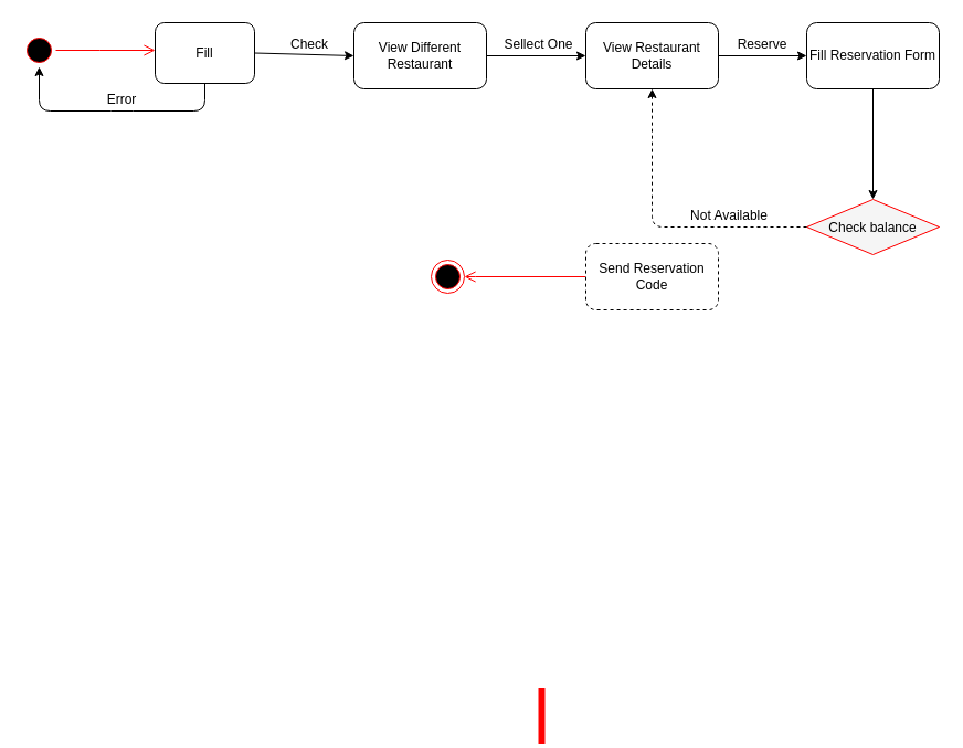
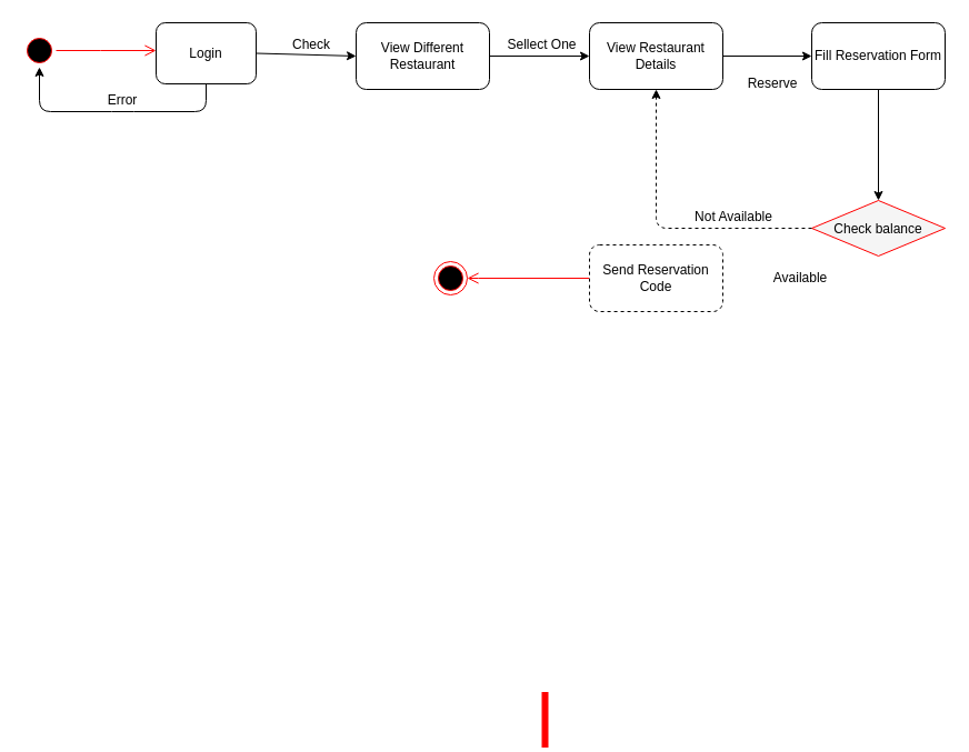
  <mxCell id="0" />
  <mxCell id="1" parent="0" />
  <mxCell id="2" value="" style="ellipse;shape=endState;fillColor=#000000;strokeColor=#ff0000" vertex="1" parent="1"><mxGeometry x="390" y="235" width="30" height="30" as="geometry" /></mxCell>
  <mxCell id="3" value="" style="ellipse;shape=startState;fillColor=#000000;strokeColor=#ff0000;" parent="1" vertex="1"><mxGeometry x="20" y="30" width="30" height="30" as="geometry" /></mxCell>
  <mxCell id="4" value="" style="edgeStyle=elbowEdgeStyle;elbow=horizontal;verticalAlign=bottom;endArrow=open;endSize=8;strokeColor=#FF0000;endFill=1;rounded=0" parent="1" source="3" edge="1"><mxGeometry x="484.5" y="148" as="geometry"><mxPoint x="140" y="45" as="targetPoint" /><Array as="points"><mxPoint x="90" y="45" /></Array></mxGeometry></mxCell>
  <mxCell id="5" value="Check balance" style="rhombus;fillColor=#f5f5f5;strokeColor=#ff0000;" parent="1" vertex="1"><mxGeometry x="730" y="180" width="120" height="50" as="geometry" /></mxCell>
  <mxCell id="6" value="" style="shape=line;strokeWidth=6;strokeColor=#ff0000;rotation=90" parent="1" vertex="1"><mxGeometry x="465" y="640" width="50" height="15" as="geometry" /></mxCell>
- <mxCell id="7" value="Fill" style="rounded=1;whiteSpace=wrap;html=1;" vertex="1" parent="1"><mxGeometry x="140" y="20" width="90" height="55" as="geometry" /></mxCell>
+ <mxCell id="7" value="Login" style="rounded=1;whiteSpace=wrap;html=1;" vertex="1" parent="1"><mxGeometry x="140" y="20" width="90" height="55" as="geometry" /></mxCell>
  <mxCell id="8" value="View Different Restaurant" style="rounded=1;whiteSpace=wrap;html=1;" vertex="1" parent="1"><mxGeometry x="320" y="20" width="120" height="60" as="geometry" /></mxCell>
  <mxCell id="9" value="" style="edgeStyle=elbowEdgeStyle;elbow=horizontal;verticalAlign=bottom;endArrow=open;endSize=8;strokeColor=#FF0000;endFill=1;rounded=0;exitX=0;exitY=0.5;exitDx=0;exitDy=0;entryX=1;entryY=0.5;entryDx=0;entryDy=0;" edge="1" parent="1" source="20" target="2"><mxGeometry x="684.5" y="303" as="geometry"><mxPoint x="430" y="250" as="targetPoint" /><mxPoint x="250" y="200" as="sourcePoint" /><Array as="points"><mxPoint x="430" y="250" /></Array></mxGeometry></mxCell>
  <mxCell id="10" value="Check" style="text;html=1;strokeColor=none;fillColor=none;align=center;verticalAlign=middle;whiteSpace=wrap;rounded=0;" vertex="1" parent="1"><mxGeometry x="260" y="30" width="40" height="20" as="geometry" /></mxCell>
  <mxCell id="11" value="" style="endArrow=classic;html=1;exitX=0.5;exitY=1;exitDx=0;exitDy=0;entryX=0.5;entryY=1;entryDx=0;entryDy=0;" edge="1" parent="1" source="7" target="3"><mxGeometry width="50" height="50" relative="1" as="geometry"><mxPoint x="260" y="260" as="sourcePoint" /><mxPoint x="310" y="210" as="targetPoint" /><Array as="points"><mxPoint x="185" y="100" /><mxPoint x="110" y="100" /><mxPoint x="35" y="100" /></Array></mxGeometry></mxCell>
  <mxCell id="12" value="Error" style="text;html=1;strokeColor=none;fillColor=none;align=center;verticalAlign=middle;whiteSpace=wrap;rounded=0;" vertex="1" parent="1"><mxGeometry x="90" y="80" width="40" height="20" as="geometry" /></mxCell>
  <mxCell id="13" value="" style="endArrow=classic;html=1;exitX=1;exitY=0.5;exitDx=0;exitDy=0;" edge="1" parent="1" source="8"><mxGeometry width="50" height="50" relative="1" as="geometry"><mxPoint x="520" y="180" as="sourcePoint" /><mxPoint x="530" y="50" as="targetPoint" /></mxGeometry></mxCell>
  <mxCell id="14" value="Sellect One" style="text;html=1;strokeColor=none;fillColor=none;align=center;verticalAlign=middle;whiteSpace=wrap;rounded=0;" vertex="1" parent="1"><mxGeometry x="450" y="30" width="75" height="20" as="geometry" /></mxCell>
  <mxCell id="15" value="View Restaurant Details" style="rounded=1;whiteSpace=wrap;html=1;" vertex="1" parent="1"><mxGeometry x="530" y="20" width="120" height="60" as="geometry" /></mxCell>
- <mxCell id="16" value="Reserve" style="text;html=1;strokeColor=none;fillColor=none;align=center;verticalAlign=middle;whiteSpace=wrap;rounded=0;" vertex="1" parent="1"><mxGeometry x="670" y="30" width="40" height="20" as="geometry" /></mxCell>
+ <mxCell id="16" value="Reserve" style="text;html=1;strokeColor=none;fillColor=none;align=center;verticalAlign=middle;whiteSpace=wrap;rounded=0;" vertex="1" parent="1"><mxGeometry x="675" y="65" width="40" height="20" as="geometry" /></mxCell>
  <mxCell id="17" value="" style="endArrow=classic;html=1;exitX=1;exitY=0.5;exitDx=0;exitDy=0;" edge="1" parent="1" source="15"><mxGeometry width="50" height="50" relative="1" as="geometry"><mxPoint x="440" y="300" as="sourcePoint" /><mxPoint x="730" y="50" as="targetPoint" /></mxGeometry></mxCell>
  <mxCell id="18" value="Fill Reservation Form" style="rounded=1;whiteSpace=wrap;html=1;" vertex="1" parent="1"><mxGeometry x="730" y="20" width="120" height="60" as="geometry" /></mxCell>
  <mxCell id="19" value="" style="endArrow=classic;html=1;exitX=0.5;exitY=1;exitDx=0;exitDy=0;entryX=0.5;entryY=0;entryDx=0;entryDy=0;" edge="1" parent="1" source="18"><mxGeometry width="50" height="50" relative="1" as="geometry"><mxPoint x="460" y="290" as="sourcePoint" /><mxPoint x="790" y="180" as="targetPoint" /></mxGeometry></mxCell>
  <mxCell id="20" value="Send Reservation Code" style="rounded=1;whiteSpace=wrap;html=1;dashed=1;" vertex="1" parent="1"><mxGeometry x="530" y="220" width="120" height="60" as="geometry" /></mxCell>
+ <mxCell id="21" value="Available" style="text;html=1;strokeColor=none;fillColor=none;align=center;verticalAlign=middle;whiteSpace=wrap;rounded=0;" vertex="1" parent="1"><mxGeometry x="700" y="240" width="40" height="20" as="geometry" /></mxCell>
  <mxCell id="22" value="" style="endArrow=classic;html=1;exitX=0;exitY=0.5;exitDx=0;exitDy=0;entryX=0.5;entryY=1;entryDx=0;entryDy=0;dashed=1;" edge="1" parent="1" source="5" target="15"><mxGeometry width="50" height="50" relative="1" as="geometry"><mxPoint x="390" y="320" as="sourcePoint" /><mxPoint x="440" y="270" as="targetPoint" /><Array as="points"><mxPoint x="590" y="205" /></Array></mxGeometry></mxCell>
  <mxCell id="23" value="Not Available" style="text;html=1;strokeColor=none;fillColor=none;align=center;verticalAlign=middle;whiteSpace=wrap;rounded=0;" vertex="1" parent="1"><mxGeometry x="620" y="185" width="80" height="20" as="geometry" /></mxCell>
  <mxCell id="24" value="" style="endArrow=classic;html=1;exitX=1;exitY=0.5;exitDx=0;exitDy=0;" edge="1" parent="1" source="7"><mxGeometry width="50" height="50" relative="1" as="geometry"><mxPoint x="260" y="170" as="sourcePoint" /><mxPoint x="320" y="50" as="targetPoint" /></mxGeometry></mxCell>
